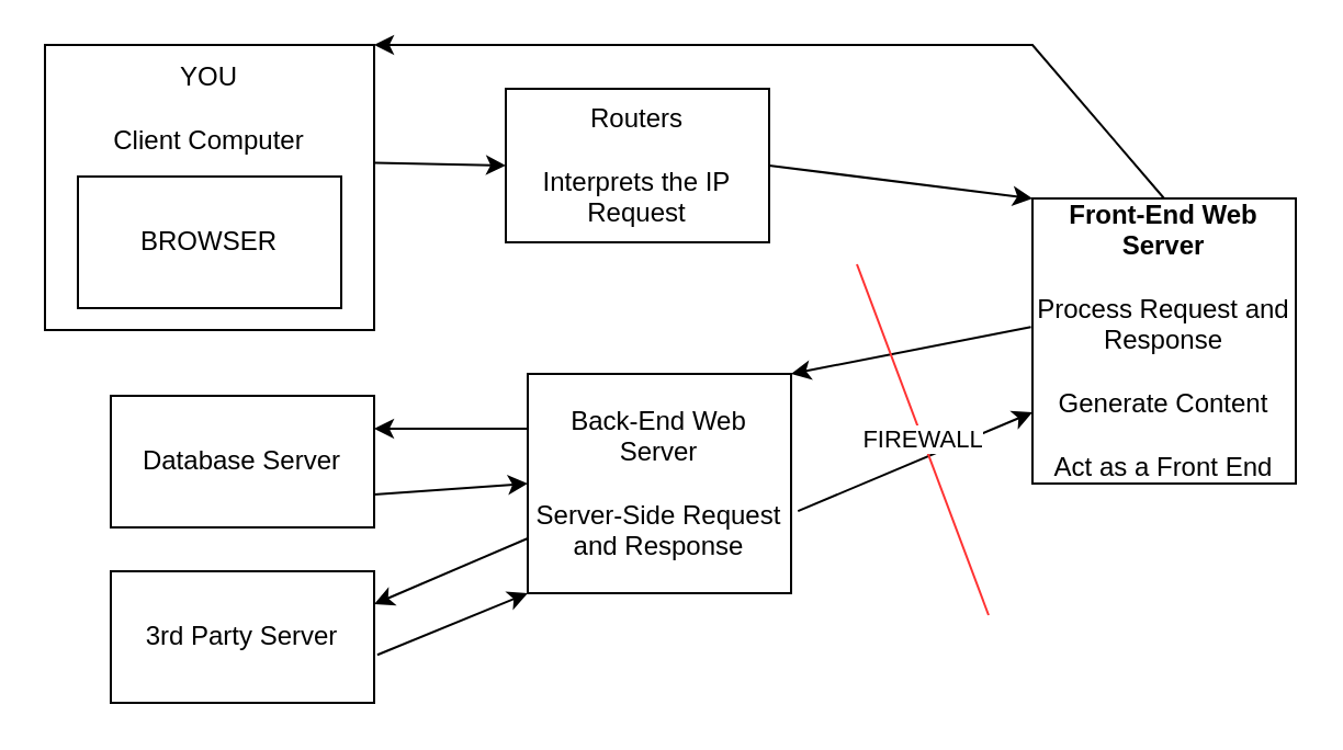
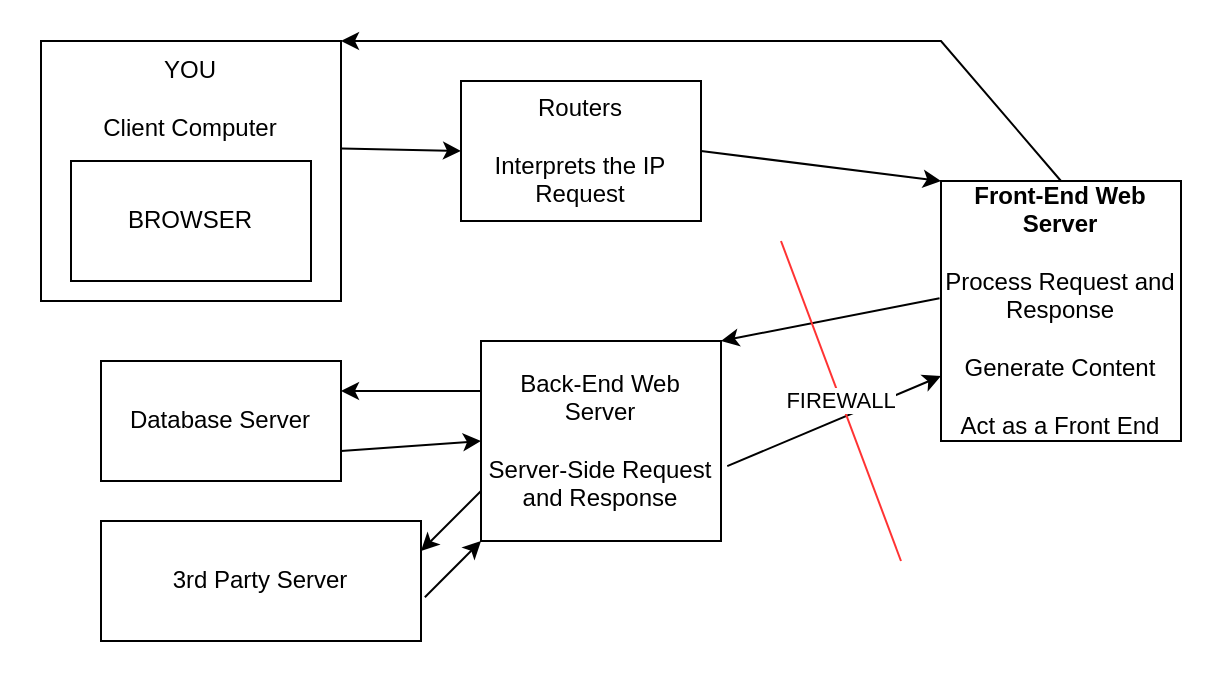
  <mxCell id="0" />
  <mxCell id="1" parent="0" />
  <mxCell id="2" value="" style="group" vertex="1" connectable="0" parent="1"><mxGeometry x="20" y="20" width="150" height="130" as="geometry" /></mxCell>
  <mxCell id="3" value="YOU&lt;br&gt;&lt;br&gt;Client Computer&lt;br&gt;&lt;br&gt;&lt;br&gt;&lt;br&gt;&lt;br&gt;&lt;div&gt;&lt;br&gt;&lt;/div&gt;" style="rounded=0;whiteSpace=wrap;html=1;" vertex="1" parent="2"><mxGeometry width="150" height="130" as="geometry" /></mxCell>
  <mxCell id="4" value="BROWSER" style="rounded=0;whiteSpace=wrap;html=1;" vertex="1" parent="2"><mxGeometry x="15" y="60" width="120" height="60" as="geometry" /></mxCell>
  <mxCell id="5" value="Routers&lt;br&gt;&lt;br&gt;Interprets the IP Request" style="rounded=0;whiteSpace=wrap;html=1;" vertex="1" parent="1"><mxGeometry x="230" y="40" width="120" height="70" as="geometry" /></mxCell>
  <mxCell id="6" value="&lt;b&gt;Front-End Web Server&lt;/b&gt;&lt;br&gt;&lt;br&gt;Process Request and Response&lt;br&gt;&lt;div&gt;&lt;br&gt;Generate Content&lt;br&gt;&lt;br&gt;Act as a Front End&lt;/div&gt;" style="rounded=0;whiteSpace=wrap;html=1;" vertex="1" parent="1"><mxGeometry x="470" y="90" width="120" height="130" as="geometry" /></mxCell>
  <mxCell id="7" value="Database Server" style="rounded=0;whiteSpace=wrap;html=1;" vertex="1" parent="1"><mxGeometry x="50" y="180" width="120" height="60" as="geometry" /></mxCell>
  <mxCell id="8" value="Back-End Web Server&lt;br&gt;&lt;br&gt;Server-Side Request and Response" style="rounded=0;whiteSpace=wrap;html=1;" vertex="1" parent="1"><mxGeometry x="240" y="170" width="120" height="100" as="geometry" /></mxCell>
  <mxCell id="9" value="" style="endArrow=classic;html=1;rounded=0;exitX=1.002;exitY=0.413;exitDx=0;exitDy=0;exitPerimeter=0;entryX=0;entryY=0.5;entryDx=0;entryDy=0;" edge="1" parent="1" source="3" target="5"><mxGeometry width="50" height="50" relative="1" as="geometry"><mxPoint x="280" y="130" as="sourcePoint" /><mxPoint x="330" y="80" as="targetPoint" /></mxGeometry></mxCell>
  <mxCell id="10" value="" style="endArrow=classic;html=1;rounded=0;entryX=0;entryY=0;entryDx=0;entryDy=0;exitX=1;exitY=0.5;exitDx=0;exitDy=0;" edge="1" parent="1" source="5" target="6"><mxGeometry width="50" height="50" relative="1" as="geometry"><mxPoint x="280" y="130" as="sourcePoint" /><mxPoint x="330" y="80" as="targetPoint" /></mxGeometry></mxCell>
  <mxCell id="11" value="" style="endArrow=classic;html=1;rounded=0;entryX=1;entryY=0;entryDx=0;entryDy=0;exitX=0.5;exitY=0;exitDx=0;exitDy=0;" edge="1" parent="1" source="6" target="3"><mxGeometry width="50" height="50" relative="1" as="geometry"><mxPoint x="280" y="130" as="sourcePoint" /><mxPoint x="330" y="80" as="targetPoint" /><Array as="points"><mxPoint x="470" y="20" /></Array></mxGeometry></mxCell>
  <mxCell id="12" value="" style="endArrow=classic;html=1;rounded=0;exitX=-0.006;exitY=0.451;exitDx=0;exitDy=0;exitPerimeter=0;entryX=1;entryY=0;entryDx=0;entryDy=0;" edge="1" parent="1" source="6" target="8"><mxGeometry width="50" height="50" relative="1" as="geometry"><mxPoint x="280" y="130" as="sourcePoint" /><mxPoint x="330" y="80" as="targetPoint" /></mxGeometry></mxCell>
- <mxCell id="13" value="3rd Party Server" style="rounded=0;whiteSpace=wrap;html=1;" vertex="1" parent="1"><mxGeometry x="50" y="260" width="120" height="60" as="geometry" /></mxCell>
+ <mxCell id="13" value="3rd Party Server" style="rounded=0;whiteSpace=wrap;html=1;" vertex="1" parent="1"><mxGeometry x="50" y="260" width="160" height="60" as="geometry" /></mxCell>
  <mxCell id="14" value="" style="endArrow=classic;html=1;rounded=0;exitX=0;exitY=0.25;exitDx=0;exitDy=0;entryX=1;entryY=0.25;entryDx=0;entryDy=0;" edge="1" parent="1" source="8" target="7"><mxGeometry width="50" height="50" relative="1" as="geometry"><mxPoint x="280" y="130" as="sourcePoint" /><mxPoint x="330" y="80" as="targetPoint" /></mxGeometry></mxCell>
  <mxCell id="15" value="" style="endArrow=classic;html=1;rounded=0;exitX=0;exitY=0.75;exitDx=0;exitDy=0;entryX=1;entryY=0.25;entryDx=0;entryDy=0;" edge="1" parent="1" source="8" target="13"><mxGeometry width="50" height="50" relative="1" as="geometry"><mxPoint x="290" y="250" as="sourcePoint" /><mxPoint x="220" y="250" as="targetPoint" /></mxGeometry></mxCell>
  <mxCell id="16" value="" style="endArrow=classic;html=1;rounded=0;exitX=1;exitY=0.75;exitDx=0;exitDy=0;entryX=0;entryY=0.5;entryDx=0;entryDy=0;" edge="1" parent="1" source="7" target="8"><mxGeometry width="50" height="50" relative="1" as="geometry"><mxPoint x="300" y="280" as="sourcePoint" /><mxPoint x="230" y="280" as="targetPoint" /></mxGeometry></mxCell>
  <mxCell id="17" value="" style="endArrow=classic;html=1;rounded=0;exitX=1.012;exitY=0.635;exitDx=0;exitDy=0;exitPerimeter=0;entryX=0;entryY=1;entryDx=0;entryDy=0;" edge="1" parent="1" source="13" target="8"><mxGeometry width="50" height="50" relative="1" as="geometry"><mxPoint x="280" y="220" as="sourcePoint" /><mxPoint x="220" y="290" as="targetPoint" /></mxGeometry></mxCell>
  <mxCell id="18" value="" style="endArrow=classic;html=1;rounded=0;exitX=1.026;exitY=0.626;exitDx=0;exitDy=0;entryX=0;entryY=0.75;entryDx=0;entryDy=0;exitPerimeter=0;" edge="1" parent="1" source="8" target="6"><mxGeometry width="50" height="50" relative="1" as="geometry"><mxPoint x="520" y="310" as="sourcePoint" /><mxPoint x="450" y="310" as="targetPoint" /></mxGeometry></mxCell>
  <mxCell id="19" value="FIREWALL" style="endArrow=none;html=1;rounded=0;strokeColor=#FF3333;" edge="1" parent="1"><mxGeometry width="50" height="50" relative="1" as="geometry"><mxPoint x="450" y="280" as="sourcePoint" /><mxPoint x="390" y="120" as="targetPoint" /></mxGeometry></mxCell>
